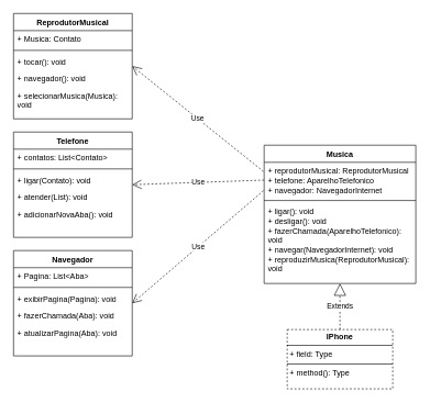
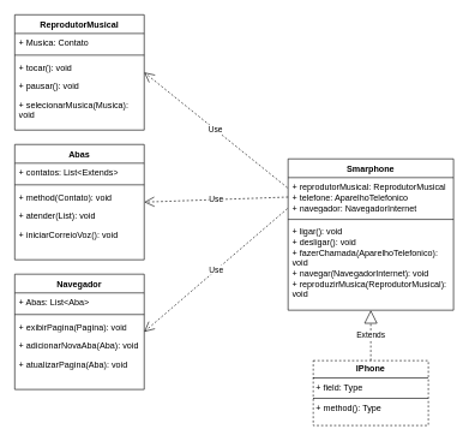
  <mxCell id="0" />
  <mxCell id="1" parent="0" />
  <mxCell id="2" value="&lt;p style=&quot;margin:0px;margin-top:4px;text-align:center;&quot;&gt;&lt;b&gt;IPhone&lt;/b&gt;&lt;/p&gt;&lt;hr size=&quot;1&quot; style=&quot;border-style:solid;&quot;&gt;&lt;p style=&quot;margin:0px;margin-left:4px;&quot;&gt;+ field: Type&lt;/p&gt;&lt;hr size=&quot;1&quot; style=&quot;border-style:solid;&quot;&gt;&lt;p style=&quot;margin:0px;margin-left:4px;&quot;&gt;+ method(): Type&lt;/p&gt;" style="verticalAlign=top;align=left;overflow=fill;html=1;whiteSpace=wrap;dashed=1;" vertex="1" parent="1"><mxGeometry x="435" y="500" width="160" height="90" as="geometry" /></mxCell>
- <mxCell id="3" value="Musica" style="swimlane;fontStyle=1;align=center;verticalAlign=top;childLayout=stackLayout;horizontal=1;startSize=26;horizontalStack=0;resizeParent=1;resizeParentMax=0;resizeLast=0;collapsible=1;marginBottom=0;whiteSpace=wrap;html=1;" vertex="1" parent="1"><mxGeometry x="400" y="220" width="230" height="210" as="geometry" /></mxCell>
+ <mxCell id="3" value="Smarphone" style="swimlane;fontStyle=1;align=center;verticalAlign=top;childLayout=stackLayout;horizontal=1;startSize=26;horizontalStack=0;resizeParent=1;resizeParentMax=0;resizeLast=0;collapsible=1;marginBottom=0;whiteSpace=wrap;html=1;" vertex="1" parent="1"><mxGeometry x="400" y="220" width="230" height="210" as="geometry" /></mxCell>
  <mxCell id="4" value="&lt;div&gt;+ reprodutorMusical: ReprodutorMusical&lt;/div&gt;&lt;div&gt;+ telefone: AparelhoTelefonico&lt;/div&gt;&lt;div&gt;+ navegador: NavegadorInternet&lt;/div&gt;" style="text;strokeColor=none;fillColor=none;align=left;verticalAlign=top;spacingLeft=4;spacingRight=4;overflow=hidden;rotatable=0;points=[[0,0.5],[1,0.5]];portConstraint=eastwest;whiteSpace=wrap;html=1;" vertex="1" parent="3"><mxGeometry y="26" width="230" height="54" as="geometry" /></mxCell>
  <mxCell id="5" value="" style="line;strokeWidth=1;fillColor=none;align=left;verticalAlign=middle;spacingTop=-1;spacingLeft=3;spacingRight=3;rotatable=0;labelPosition=right;points=[];portConstraint=eastwest;strokeColor=inherit;" vertex="1" parent="3"><mxGeometry y="80" width="230" height="8" as="geometry" /></mxCell>
  <mxCell id="6" value="&lt;div&gt;+ ligar(): void&lt;/div&gt;&lt;div&gt;+ desligar(): void&lt;/div&gt;&lt;div&gt;+ fazerChamada(AparelhoTelefonico): void&lt;/div&gt;&lt;div&gt;+ navegar(NavegadorInternet): void&lt;/div&gt;&lt;div&gt;+ reproduzirMusica(ReprodutorMusical): void&lt;/div&gt;" style="text;strokeColor=none;fillColor=none;align=left;verticalAlign=top;spacingLeft=4;spacingRight=4;overflow=hidden;rotatable=0;points=[[0,0.5],[1,0.5]];portConstraint=eastwest;whiteSpace=wrap;html=1;" vertex="1" parent="3"><mxGeometry y="88" width="230" height="122" as="geometry" /></mxCell>
  <mxCell id="7" value="Extends" style="endArrow=block;endSize=16;endFill=0;html=1;rounded=0;exitX=0.5;exitY=0;exitDx=0;exitDy=0;entryX=0.5;entryY=1;entryDx=0;entryDy=0;dashed=1;" edge="1" parent="1" source="2" target="3"><mxGeometry width="160" relative="1" as="geometry"><mxPoint x="400" y="270" as="sourcePoint" /><mxPoint x="560" y="270" as="targetPoint" /></mxGeometry></mxCell>
  <mxCell id="8" value="ReprodutorMusical" style="swimlane;fontStyle=1;align=center;verticalAlign=top;childLayout=stackLayout;horizontal=1;startSize=26;horizontalStack=0;resizeParent=1;resizeParentMax=0;resizeLast=0;collapsible=1;marginBottom=0;whiteSpace=wrap;html=1;" vertex="1" parent="1"><mxGeometry x="20" y="20" width="180" height="160" as="geometry" /></mxCell>
  <mxCell id="9" value="+ Musica: Contato" style="text;strokeColor=none;fillColor=none;align=left;verticalAlign=top;spacingLeft=4;spacingRight=4;overflow=hidden;rotatable=0;points=[[0,0.5],[1,0.5]];portConstraint=eastwest;whiteSpace=wrap;html=1;" vertex="1" parent="8"><mxGeometry y="26" width="180" height="26" as="geometry" /></mxCell>
  <mxCell id="10" value="" style="line;strokeWidth=1;fillColor=none;align=left;verticalAlign=middle;spacingTop=-1;spacingLeft=3;spacingRight=3;rotatable=0;labelPosition=right;points=[];portConstraint=eastwest;strokeColor=inherit;" vertex="1" parent="8"><mxGeometry y="52" width="180" height="8" as="geometry" /></mxCell>
  <mxCell id="11" value="+ tocar(): void" style="text;strokeColor=none;fillColor=none;align=left;verticalAlign=top;spacingLeft=4;spacingRight=4;overflow=hidden;rotatable=0;points=[[0,0.5],[1,0.5]];portConstraint=eastwest;whiteSpace=wrap;html=1;" vertex="1" parent="8"><mxGeometry y="60" width="180" height="26" as="geometry" /></mxCell>
- <mxCell id="12" value="+ navegador(): void" style="text;strokeColor=none;fillColor=none;align=left;verticalAlign=top;spacingLeft=4;spacingRight=4;overflow=hidden;rotatable=0;points=[[0,0.5],[1,0.5]];portConstraint=eastwest;whiteSpace=wrap;html=1;" vertex="1" parent="8"><mxGeometry y="86" width="180" height="26" as="geometry" /></mxCell>
+ <mxCell id="12" value="+ pausar(): void" style="text;strokeColor=none;fillColor=none;align=left;verticalAlign=top;spacingLeft=4;spacingRight=4;overflow=hidden;rotatable=0;points=[[0,0.5],[1,0.5]];portConstraint=eastwest;whiteSpace=wrap;html=1;" vertex="1" parent="8"><mxGeometry y="86" width="180" height="26" as="geometry" /></mxCell>
  <mxCell id="13" value="+ selecionarMusica(Musica): void" style="text;strokeColor=none;fillColor=none;align=left;verticalAlign=top;spacingLeft=4;spacingRight=4;overflow=hidden;rotatable=0;points=[[0,0.5],[1,0.5]];portConstraint=eastwest;whiteSpace=wrap;html=1;" vertex="1" parent="8"><mxGeometry y="112" width="180" height="48" as="geometry" /></mxCell>
  <mxCell id="14" value="Use" style="endArrow=open;endSize=12;dashed=1;html=1;rounded=0;entryX=1;entryY=0.5;entryDx=0;entryDy=0;exitX=-0.004;exitY=0.259;exitDx=0;exitDy=0;exitPerimeter=0;" edge="1" parent="1" source="4" target="8"><mxGeometry width="160" relative="1" as="geometry"><mxPoint x="270" y="80" as="sourcePoint" /><mxPoint x="210" y="90" as="targetPoint" /></mxGeometry></mxCell>
- <mxCell id="15" value="Telefone" style="swimlane;fontStyle=1;align=center;verticalAlign=top;childLayout=stackLayout;horizontal=1;startSize=26;horizontalStack=0;resizeParent=1;resizeParentMax=0;resizeLast=0;collapsible=1;marginBottom=0;whiteSpace=wrap;html=1;" vertex="1" parent="1"><mxGeometry x="20" y="200" width="180" height="160" as="geometry" /></mxCell>
- <mxCell id="16" value="+ contatos:&amp;nbsp;List&amp;lt;Contato&amp;gt;" style="text;strokeColor=none;fillColor=none;align=left;verticalAlign=top;spacingLeft=4;spacingRight=4;overflow=hidden;rotatable=0;points=[[0,0.5],[1,0.5]];portConstraint=eastwest;whiteSpace=wrap;html=1;" vertex="1" parent="15"><mxGeometry y="26" width="180" height="26" as="geometry" /></mxCell>
+ <mxCell id="15" value="Abas" style="swimlane;fontStyle=1;align=center;verticalAlign=top;childLayout=stackLayout;horizontal=1;startSize=26;horizontalStack=0;resizeParent=1;resizeParentMax=0;resizeLast=0;collapsible=1;marginBottom=0;whiteSpace=wrap;html=1;" vertex="1" parent="1"><mxGeometry x="20" y="200" width="180" height="160" as="geometry" /></mxCell>
+ <mxCell id="16" value="+ contatos:&amp;nbsp;List&amp;lt;Extends&amp;gt;" style="text;strokeColor=none;fillColor=none;align=left;verticalAlign=top;spacingLeft=4;spacingRight=4;overflow=hidden;rotatable=0;points=[[0,0.5],[1,0.5]];portConstraint=eastwest;whiteSpace=wrap;html=1;" vertex="1" parent="15"><mxGeometry y="26" width="180" height="26" as="geometry" /></mxCell>
  <mxCell id="17" value="" style="line;strokeWidth=1;fillColor=none;align=left;verticalAlign=middle;spacingTop=-1;spacingLeft=3;spacingRight=3;rotatable=0;labelPosition=right;points=[];portConstraint=eastwest;strokeColor=inherit;" vertex="1" parent="15"><mxGeometry y="52" width="180" height="8" as="geometry" /></mxCell>
- <mxCell id="18" value="+ ligar(Contato): void" style="text;strokeColor=none;fillColor=none;align=left;verticalAlign=top;spacingLeft=4;spacingRight=4;overflow=hidden;rotatable=0;points=[[0,0.5],[1,0.5]];portConstraint=eastwest;whiteSpace=wrap;html=1;" vertex="1" parent="15"><mxGeometry y="60" width="180" height="26" as="geometry" /></mxCell>
+ <mxCell id="18" value="+ method(Contato): void" style="text;strokeColor=none;fillColor=none;align=left;verticalAlign=top;spacingLeft=4;spacingRight=4;overflow=hidden;rotatable=0;points=[[0,0.5],[1,0.5]];portConstraint=eastwest;whiteSpace=wrap;html=1;" vertex="1" parent="15"><mxGeometry y="60" width="180" height="26" as="geometry" /></mxCell>
  <mxCell id="19" value="+ atender(List): void" style="text;strokeColor=none;fillColor=none;align=left;verticalAlign=top;spacingLeft=4;spacingRight=4;overflow=hidden;rotatable=0;points=[[0,0.5],[1,0.5]];portConstraint=eastwest;whiteSpace=wrap;html=1;" vertex="1" parent="15"><mxGeometry y="86" width="180" height="26" as="geometry" /></mxCell>
- <mxCell id="20" value="+ adicionarNovaAba(): void" style="text;strokeColor=none;fillColor=none;align=left;verticalAlign=top;spacingLeft=4;spacingRight=4;overflow=hidden;rotatable=0;points=[[0,0.5],[1,0.5]];portConstraint=eastwest;whiteSpace=wrap;html=1;" vertex="1" parent="15"><mxGeometry y="112" width="180" height="48" as="geometry" /></mxCell>
+ <mxCell id="20" value="+ iniciarCorreioVoz(): void" style="text;strokeColor=none;fillColor=none;align=left;verticalAlign=top;spacingLeft=4;spacingRight=4;overflow=hidden;rotatable=0;points=[[0,0.5],[1,0.5]];portConstraint=eastwest;whiteSpace=wrap;html=1;" vertex="1" parent="15"><mxGeometry y="112" width="180" height="48" as="geometry" /></mxCell>
  <mxCell id="21" value="Use" style="endArrow=open;endSize=12;dashed=1;html=1;rounded=0;exitX=0;exitY=0.5;exitDx=0;exitDy=0;entryX=1;entryY=0.5;entryDx=0;entryDy=0;" edge="1" parent="1" source="4" target="15"><mxGeometry width="160" relative="1" as="geometry"><mxPoint x="409" y="70" as="sourcePoint" /><mxPoint x="220" y="280" as="targetPoint" /></mxGeometry></mxCell>
  <mxCell id="22" value="Navegador" style="swimlane;fontStyle=1;align=center;verticalAlign=top;childLayout=stackLayout;horizontal=1;startSize=26;horizontalStack=0;resizeParent=1;resizeParentMax=0;resizeLast=0;collapsible=1;marginBottom=0;whiteSpace=wrap;html=1;" vertex="1" parent="1"><mxGeometry x="20" y="380" width="180" height="160" as="geometry" /></mxCell>
- <mxCell id="23" value="+ Pagina:&amp;nbsp;List&amp;lt;Aba&amp;gt;" style="text;strokeColor=none;fillColor=none;align=left;verticalAlign=top;spacingLeft=4;spacingRight=4;overflow=hidden;rotatable=0;points=[[0,0.5],[1,0.5]];portConstraint=eastwest;whiteSpace=wrap;html=1;" vertex="1" parent="22"><mxGeometry y="26" width="180" height="26" as="geometry" /></mxCell>
+ <mxCell id="23" value="+ Abas:&amp;nbsp;List&amp;lt;Aba&amp;gt;" style="text;strokeColor=none;fillColor=none;align=left;verticalAlign=top;spacingLeft=4;spacingRight=4;overflow=hidden;rotatable=0;points=[[0,0.5],[1,0.5]];portConstraint=eastwest;whiteSpace=wrap;html=1;" vertex="1" parent="22"><mxGeometry y="26" width="180" height="26" as="geometry" /></mxCell>
  <mxCell id="24" value="" style="line;strokeWidth=1;fillColor=none;align=left;verticalAlign=middle;spacingTop=-1;spacingLeft=3;spacingRight=3;rotatable=0;labelPosition=right;points=[];portConstraint=eastwest;strokeColor=inherit;" vertex="1" parent="22"><mxGeometry y="52" width="180" height="8" as="geometry" /></mxCell>
  <mxCell id="25" value="+ exibirPagina(Pagina): void" style="text;strokeColor=none;fillColor=none;align=left;verticalAlign=top;spacingLeft=4;spacingRight=4;overflow=hidden;rotatable=0;points=[[0,0.5],[1,0.5]];portConstraint=eastwest;whiteSpace=wrap;html=1;" vertex="1" parent="22"><mxGeometry y="60" width="180" height="26" as="geometry" /></mxCell>
- <mxCell id="26" value="+ fazerChamada(Aba): void" style="text;strokeColor=none;fillColor=none;align=left;verticalAlign=top;spacingLeft=4;spacingRight=4;overflow=hidden;rotatable=0;points=[[0,0.5],[1,0.5]];portConstraint=eastwest;whiteSpace=wrap;html=1;" vertex="1" parent="22"><mxGeometry y="86" width="180" height="26" as="geometry" /></mxCell>
+ <mxCell id="26" value="+ adicionarNovaAba(Aba): void" style="text;strokeColor=none;fillColor=none;align=left;verticalAlign=top;spacingLeft=4;spacingRight=4;overflow=hidden;rotatable=0;points=[[0,0.5],[1,0.5]];portConstraint=eastwest;whiteSpace=wrap;html=1;" vertex="1" parent="22"><mxGeometry y="86" width="180" height="26" as="geometry" /></mxCell>
  <mxCell id="27" value="+ atualizarPagina(Aba): void" style="text;strokeColor=none;fillColor=none;align=left;verticalAlign=top;spacingLeft=4;spacingRight=4;overflow=hidden;rotatable=0;points=[[0,0.5],[1,0.5]];portConstraint=eastwest;whiteSpace=wrap;html=1;" vertex="1" parent="22"><mxGeometry y="112" width="180" height="48" as="geometry" /></mxCell>
  <mxCell id="28" value="Use" style="endArrow=open;endSize=12;dashed=1;html=1;rounded=0;exitX=-0.004;exitY=0.796;exitDx=0;exitDy=0;entryX=1;entryY=0.5;entryDx=0;entryDy=0;exitPerimeter=0;" edge="1" target="22" parent="1" source="4"><mxGeometry width="160" relative="1" as="geometry"><mxPoint x="400" y="463" as="sourcePoint" /><mxPoint x="220" y="460" as="targetPoint" /></mxGeometry></mxCell>
